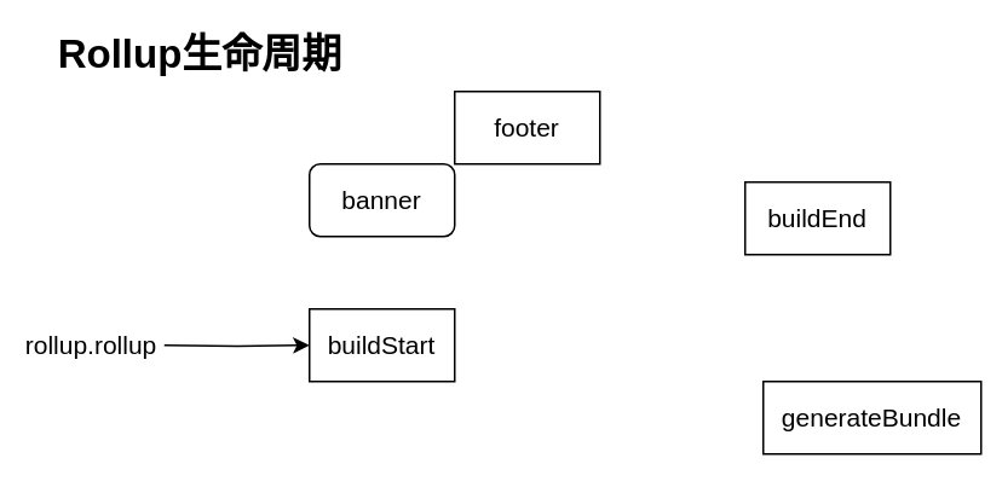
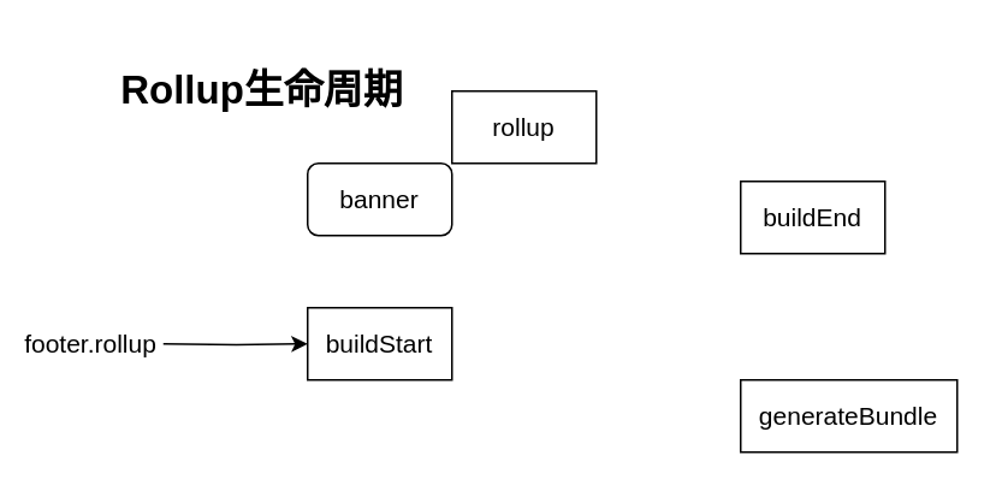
  <mxCell id="0" />
  <mxCell id="1" parent="0" />
- <mxCell id="2" value="Rollup生命周期" style="text;html=1;strokeColor=none;fillColor=none;align=center;verticalAlign=middle;whiteSpace=wrap;rounded=0;fontSize=22;fontStyle=1" vertex="1" parent="1"><mxGeometry x="20" y="20" width="180" height="20" as="geometry" /></mxCell>
+ <mxCell id="2" value="Rollup生命周期" style="text;html=1;strokeColor=none;fillColor=none;align=center;verticalAlign=middle;whiteSpace=wrap;rounded=0;fontSize=22;fontStyle=1" vertex="1" parent="1"><mxGeometry x="55" y="40" width="180" height="20" as="geometry" /></mxCell>
  <mxCell id="3" value="banner" style="whiteSpace=wrap;html=1;fontSize=14;rounded=1;" vertex="1" parent="1"><mxGeometry x="170" y="90" width="80" height="40" as="geometry" /></mxCell>
  <mxCell id="4" value="buildEnd" style="rounded=0;whiteSpace=wrap;html=1;fontSize=14;" vertex="1" parent="1"><mxGeometry x="410" y="100" width="80" height="40" as="geometry" /></mxCell>
  <mxCell id="5" value="buildStart" style="rounded=0;whiteSpace=wrap;html=1;fontSize=14;" vertex="1" parent="1"><mxGeometry x="170" y="170" width="80" height="40" as="geometry" /></mxCell>
  <mxCell id="6" style="edgeStyle=orthogonalEdgeStyle;rounded=0;orthogonalLoop=1;jettySize=auto;html=1;entryX=0;entryY=0.5;entryDx=0;entryDy=0;fontSize=14;" edge="1" parent="1" target="5"><mxGeometry relative="1" as="geometry"><mxPoint x="90" y="190" as="sourcePoint" /></mxGeometry></mxCell>
- <mxCell id="7" value="rollup.rollup&lt;br&gt;" style="text;html=1;strokeColor=none;fillColor=none;align=center;verticalAlign=middle;whiteSpace=wrap;rounded=0;fontSize=14;" vertex="1" parent="1"><mxGeometry x="20" y="170" width="60" height="40" as="geometry" /></mxCell>
- <mxCell id="8" value="footer" style="rounded=0;whiteSpace=wrap;html=1;fontSize=14;" vertex="1" parent="1"><mxGeometry x="250" y="50" width="80" height="40" as="geometry" /></mxCell>
- <mxCell id="9" value="generateBundle" style="rounded=0;whiteSpace=wrap;html=1;fontSize=14;" vertex="1" parent="1"><mxGeometry x="420" y="210" width="120" height="40" as="geometry" /></mxCell>
+ <mxCell id="7" value="footer.rollup&lt;br&gt;" style="text;html=1;strokeColor=none;fillColor=none;align=center;verticalAlign=middle;whiteSpace=wrap;rounded=0;fontSize=14;" vertex="1" parent="1"><mxGeometry x="20" y="170" width="60" height="40" as="geometry" /></mxCell>
+ <mxCell id="8" value="rollup" style="rounded=0;whiteSpace=wrap;html=1;fontSize=14;" vertex="1" parent="1"><mxGeometry x="250" y="50" width="80" height="40" as="geometry" /></mxCell>
+ <mxCell id="9" value="generateBundle" style="rounded=0;whiteSpace=wrap;html=1;fontSize=14;" vertex="1" parent="1"><mxGeometry x="410" y="210" width="120" height="40" as="geometry" /></mxCell>
